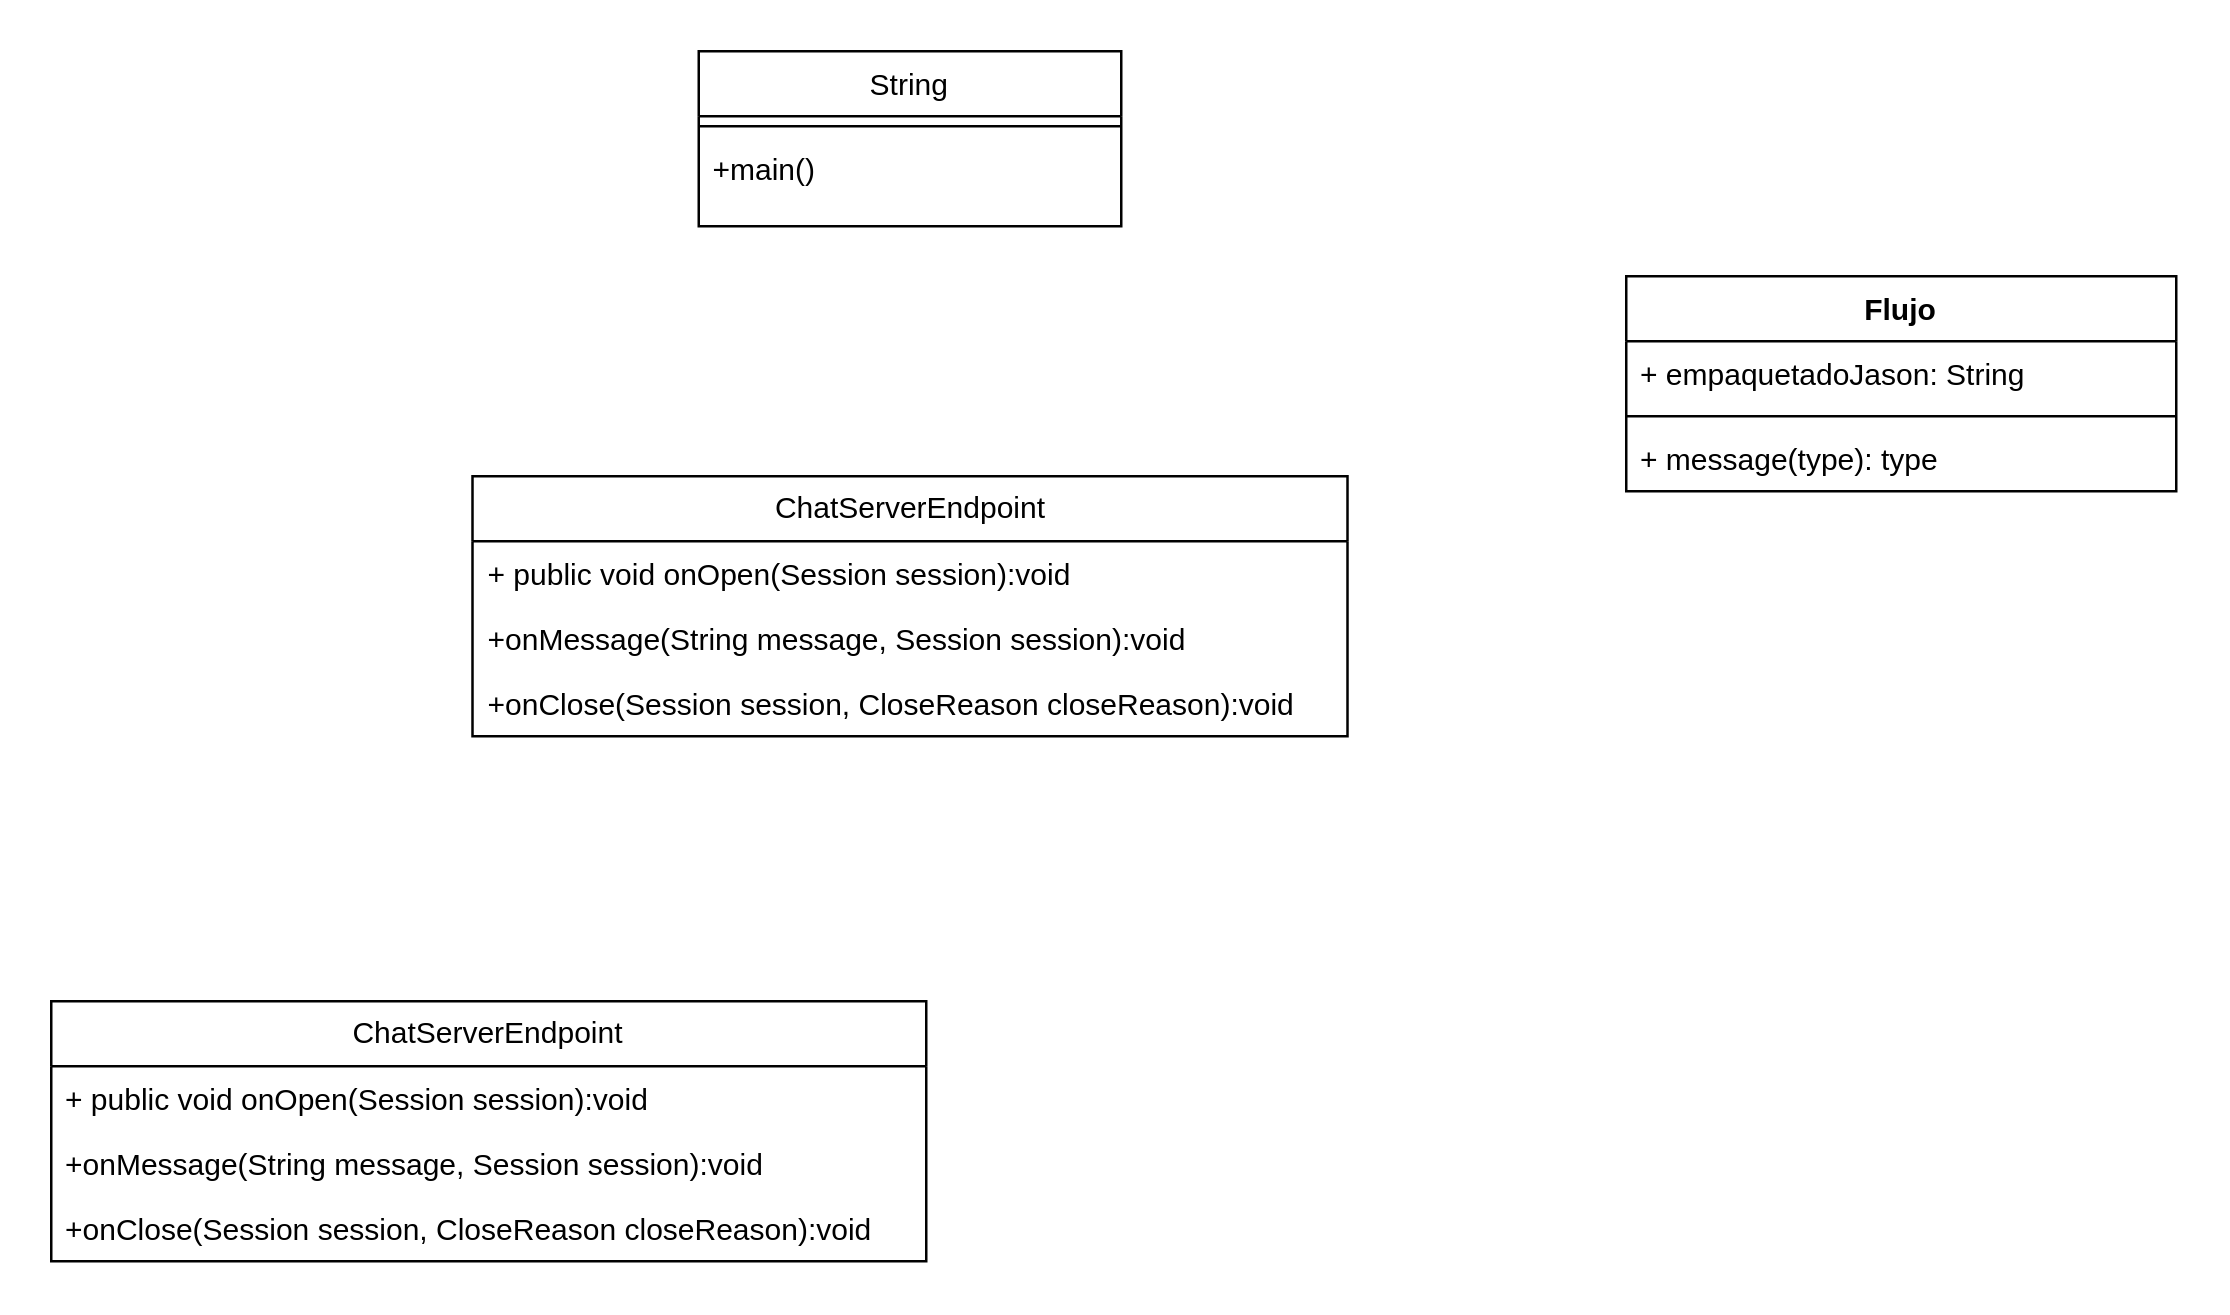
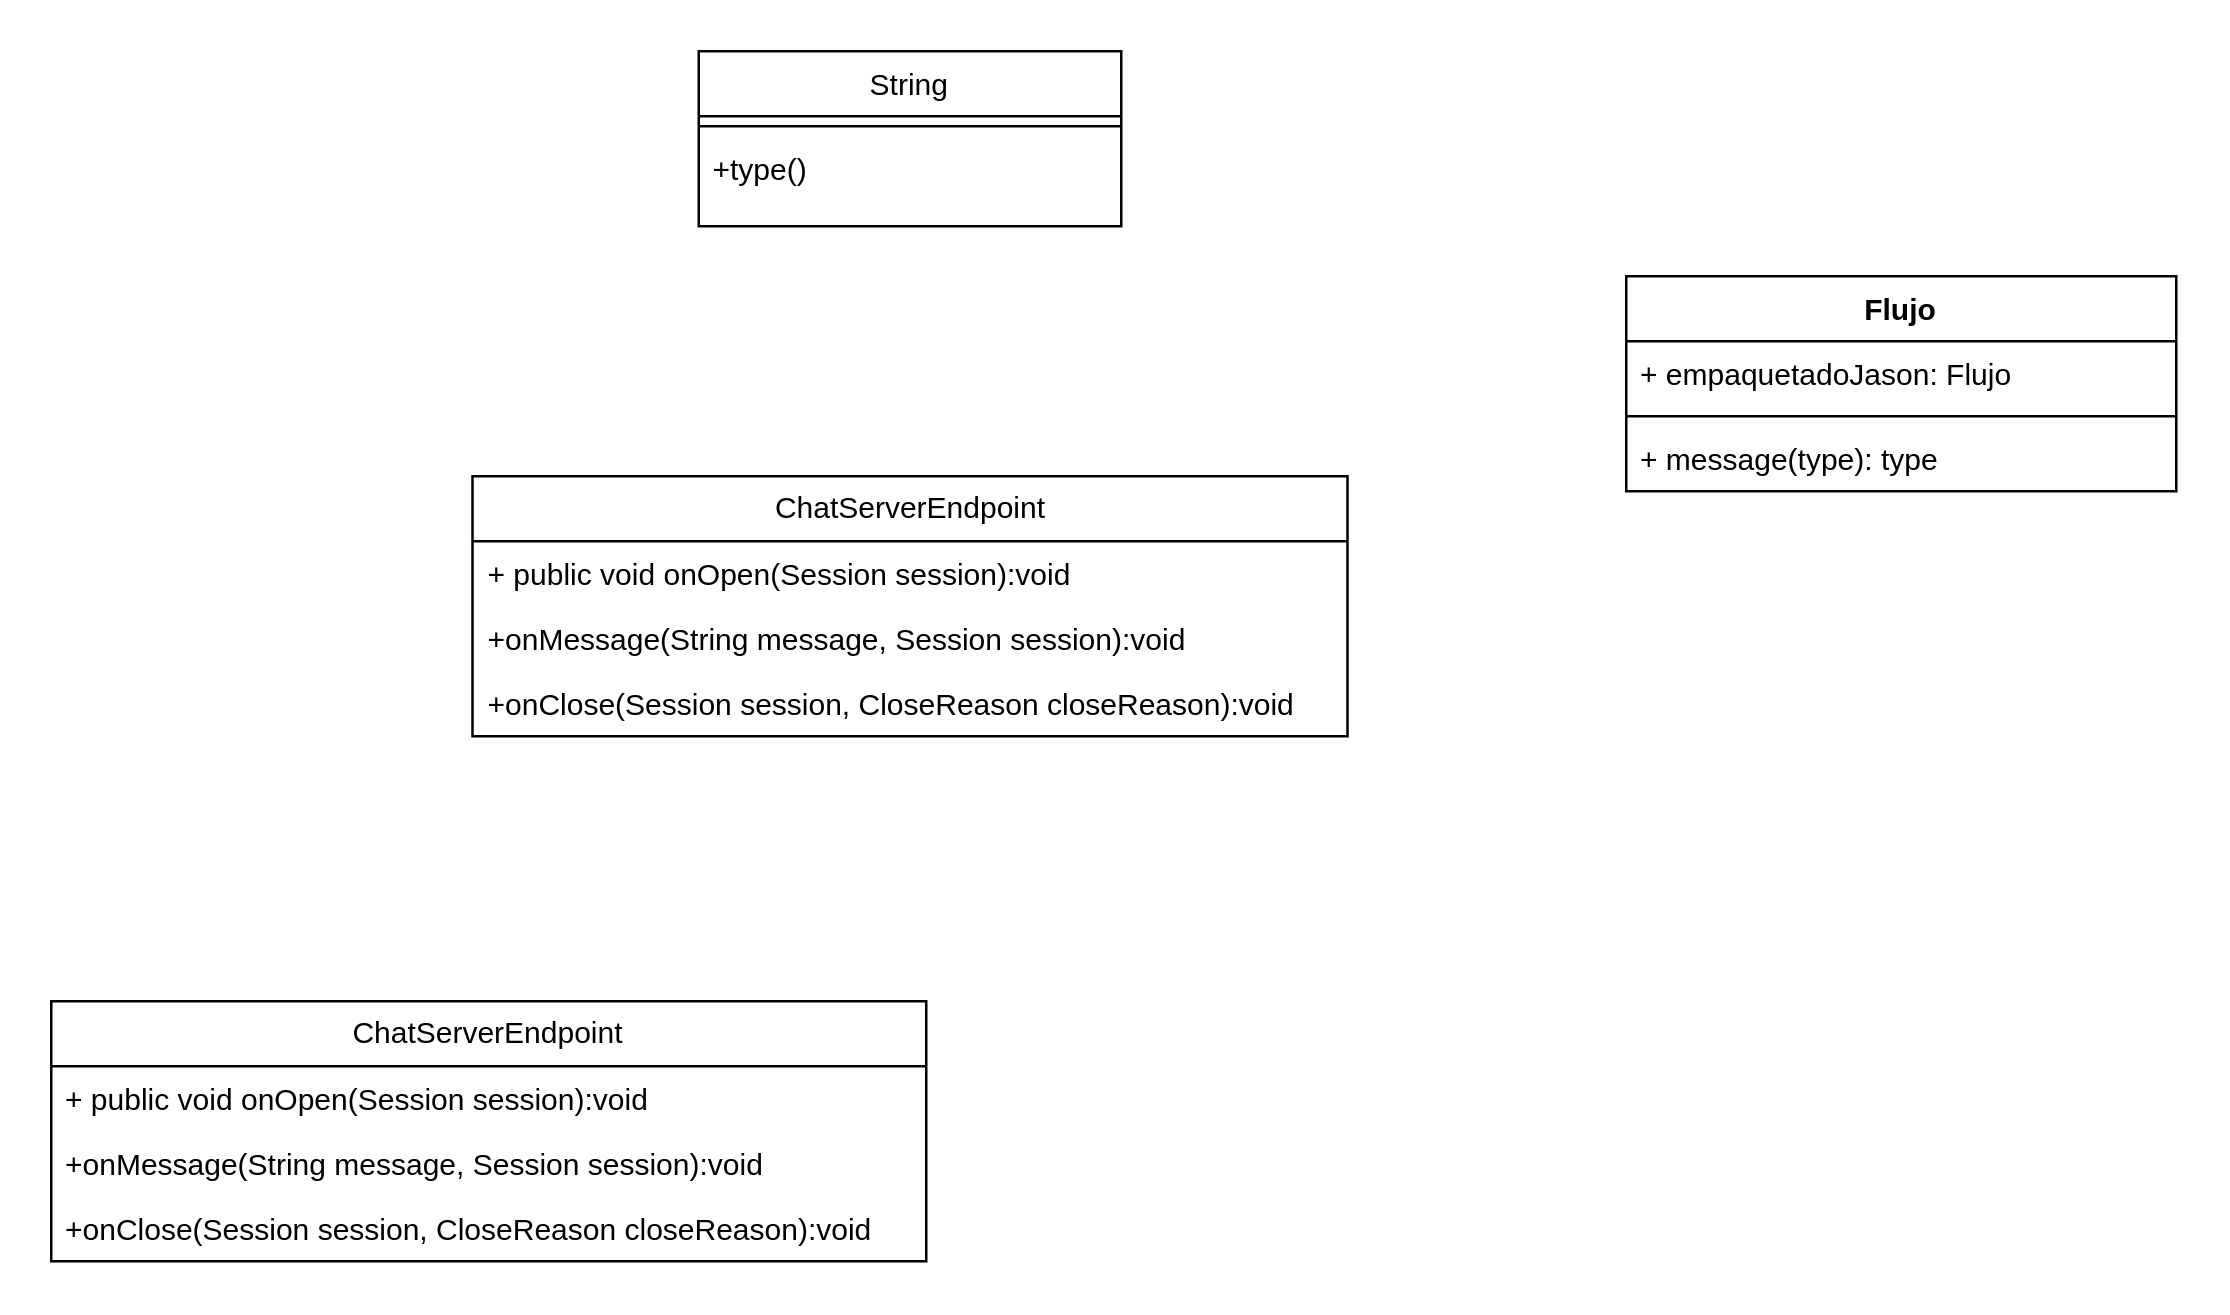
  <mxCell id="0" />
  <mxCell id="1" parent="0" />
  <mxCell id="2" value="String" style="swimlane;fontStyle=0;align=center;verticalAlign=top;childLayout=stackLayout;horizontal=1;startSize=26;horizontalStack=0;resizeParent=1;resizeLast=0;collapsible=1;marginBottom=0;rounded=0;shadow=0;strokeWidth=1;" parent="1" vertex="1"><mxGeometry x="279" y="20" width="169" height="70" as="geometry"><mxRectangle x="130" y="380" width="160" height="26" as="alternateBounds" /></mxGeometry></mxCell>
  <mxCell id="3" value="" style="line;html=1;strokeWidth=1;align=left;verticalAlign=middle;spacingTop=-1;spacingLeft=3;spacingRight=3;rotatable=0;labelPosition=right;points=[];portConstraint=eastwest;" parent="2" vertex="1"><mxGeometry y="26" width="169" height="8" as="geometry" /></mxCell>
- <mxCell id="4" value="+main()" style="text;align=left;verticalAlign=top;spacingLeft=4;spacingRight=4;overflow=hidden;rotatable=0;points=[[0,0.5],[1,0.5]];portConstraint=eastwest;" parent="2" vertex="1"><mxGeometry y="34" width="169" height="26" as="geometry" /></mxCell>
+ <mxCell id="4" value="+type()" style="text;align=left;verticalAlign=top;spacingLeft=4;spacingRight=4;overflow=hidden;rotatable=0;points=[[0,0.5],[1,0.5]];portConstraint=eastwest;" parent="2" vertex="1"><mxGeometry y="34" width="169" height="26" as="geometry" /></mxCell>
  <mxCell id="5" value="ChatServerEndpoint" style="swimlane;fontStyle=0;childLayout=stackLayout;horizontal=1;startSize=26;fillColor=none;horizontalStack=0;resizeParent=1;resizeParentMax=0;resizeLast=0;collapsible=1;marginBottom=0;whiteSpace=wrap;html=1;" vertex="1" parent="1"><mxGeometry x="188.5" y="190" width="350" height="104" as="geometry" /></mxCell>
  <mxCell id="6" value="+&amp;nbsp;public void onOpen(Session session):void" style="text;strokeColor=none;fillColor=none;align=left;verticalAlign=top;spacingLeft=4;spacingRight=4;overflow=hidden;rotatable=0;points=[[0,0.5],[1,0.5]];portConstraint=eastwest;whiteSpace=wrap;html=1;" vertex="1" parent="5"><mxGeometry y="26" width="350" height="26" as="geometry" /></mxCell>
  <mxCell id="7" value="+onMessage(String message, Session session):void" style="text;strokeColor=none;fillColor=none;align=left;verticalAlign=top;spacingLeft=4;spacingRight=4;overflow=hidden;rotatable=0;points=[[0,0.5],[1,0.5]];portConstraint=eastwest;whiteSpace=wrap;html=1;" vertex="1" parent="5"><mxGeometry y="52" width="350" height="26" as="geometry" /></mxCell>
  <mxCell id="8" value="+onClose(Session session, CloseReason closeReason):void" style="text;strokeColor=none;fillColor=none;align=left;verticalAlign=top;spacingLeft=4;spacingRight=4;overflow=hidden;rotatable=0;points=[[0,0.5],[1,0.5]];portConstraint=eastwest;whiteSpace=wrap;html=1;" vertex="1" parent="5"><mxGeometry y="78" width="350" height="26" as="geometry" /></mxCell>
  <mxCell id="9" value="Flujo" style="swimlane;fontStyle=1;align=center;verticalAlign=top;childLayout=stackLayout;horizontal=1;startSize=26;horizontalStack=0;resizeParent=1;resizeParentMax=0;resizeLast=0;collapsible=1;marginBottom=0;whiteSpace=wrap;html=1;" vertex="1" parent="1"><mxGeometry x="650" y="110" width="220" height="86" as="geometry" /></mxCell>
- <mxCell id="10" value="+ empaquetadoJason: String" style="text;strokeColor=none;fillColor=none;align=left;verticalAlign=top;spacingLeft=4;spacingRight=4;overflow=hidden;rotatable=0;points=[[0,0.5],[1,0.5]];portConstraint=eastwest;whiteSpace=wrap;html=1;" vertex="1" parent="9"><mxGeometry y="26" width="220" height="26" as="geometry" /></mxCell>
+ <mxCell id="10" value="+ empaquetadoJason: Flujo" style="text;strokeColor=none;fillColor=none;align=left;verticalAlign=top;spacingLeft=4;spacingRight=4;overflow=hidden;rotatable=0;points=[[0,0.5],[1,0.5]];portConstraint=eastwest;whiteSpace=wrap;html=1;" vertex="1" parent="9"><mxGeometry y="26" width="220" height="26" as="geometry" /></mxCell>
  <mxCell id="11" value="" style="line;strokeWidth=1;fillColor=none;align=left;verticalAlign=middle;spacingTop=-1;spacingLeft=3;spacingRight=3;rotatable=0;labelPosition=right;points=[];portConstraint=eastwest;strokeColor=inherit;" vertex="1" parent="9"><mxGeometry y="52" width="220" height="8" as="geometry" /></mxCell>
  <mxCell id="12" value="+ message(type): type" style="text;strokeColor=none;fillColor=none;align=left;verticalAlign=top;spacingLeft=4;spacingRight=4;overflow=hidden;rotatable=0;points=[[0,0.5],[1,0.5]];portConstraint=eastwest;whiteSpace=wrap;html=1;" vertex="1" parent="9"><mxGeometry y="60" width="220" height="26" as="geometry" /></mxCell>
  <mxCell id="13" value="ChatServerEndpoint" style="swimlane;fontStyle=0;childLayout=stackLayout;horizontal=1;startSize=26;fillColor=none;horizontalStack=0;resizeParent=1;resizeParentMax=0;resizeLast=0;collapsible=1;marginBottom=0;whiteSpace=wrap;html=1;" vertex="1" parent="1"><mxGeometry x="20" y="400" width="350" height="104" as="geometry" /></mxCell>
  <mxCell id="14" value="+&amp;nbsp;public void onOpen(Session session):void" style="text;strokeColor=none;fillColor=none;align=left;verticalAlign=top;spacingLeft=4;spacingRight=4;overflow=hidden;rotatable=0;points=[[0,0.5],[1,0.5]];portConstraint=eastwest;whiteSpace=wrap;html=1;" vertex="1" parent="13"><mxGeometry y="26" width="350" height="26" as="geometry" /></mxCell>
  <mxCell id="15" value="+onMessage(String message, Session session):void" style="text;strokeColor=none;fillColor=none;align=left;verticalAlign=top;spacingLeft=4;spacingRight=4;overflow=hidden;rotatable=0;points=[[0,0.5],[1,0.5]];portConstraint=eastwest;whiteSpace=wrap;html=1;" vertex="1" parent="13"><mxGeometry y="52" width="350" height="26" as="geometry" /></mxCell>
  <mxCell id="16" value="+onClose(Session session, CloseReason closeReason):void" style="text;strokeColor=none;fillColor=none;align=left;verticalAlign=top;spacingLeft=4;spacingRight=4;overflow=hidden;rotatable=0;points=[[0,0.5],[1,0.5]];portConstraint=eastwest;whiteSpace=wrap;html=1;" vertex="1" parent="13"><mxGeometry y="78" width="350" height="26" as="geometry" /></mxCell>
